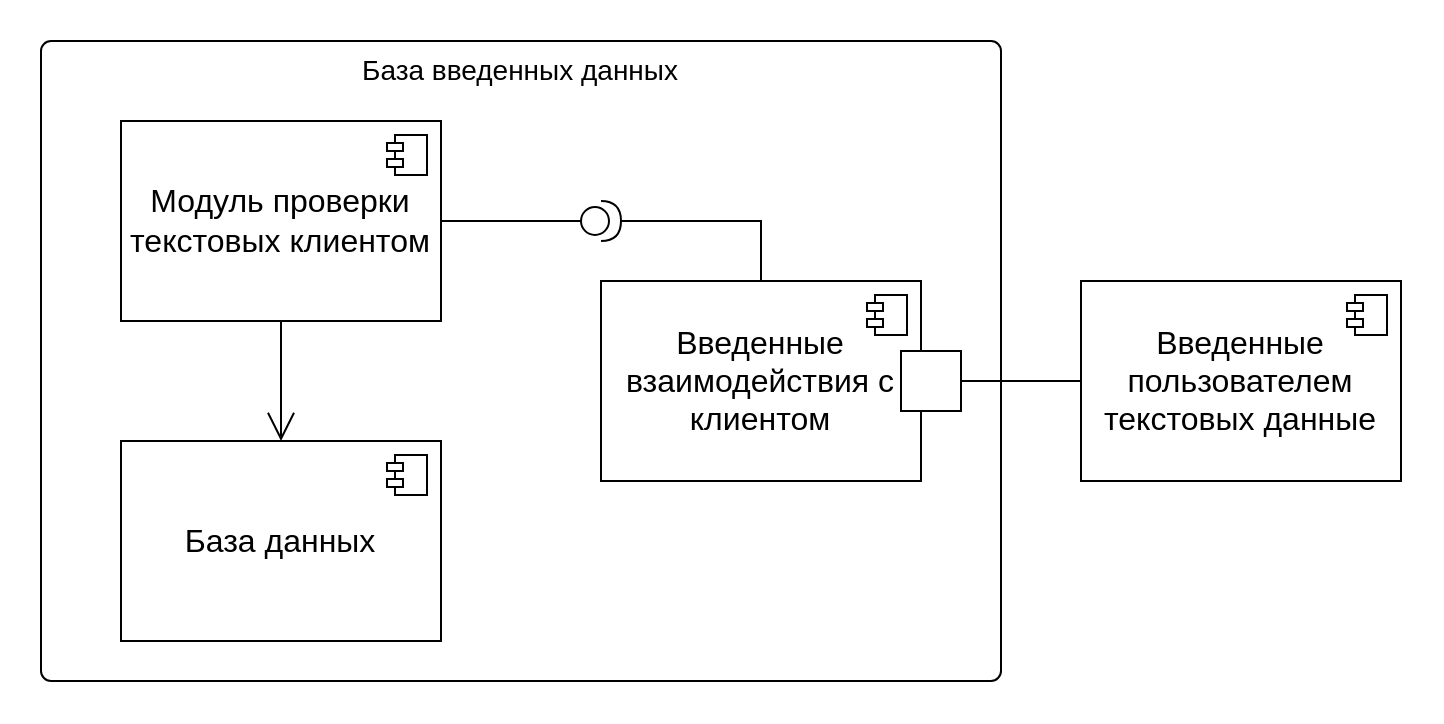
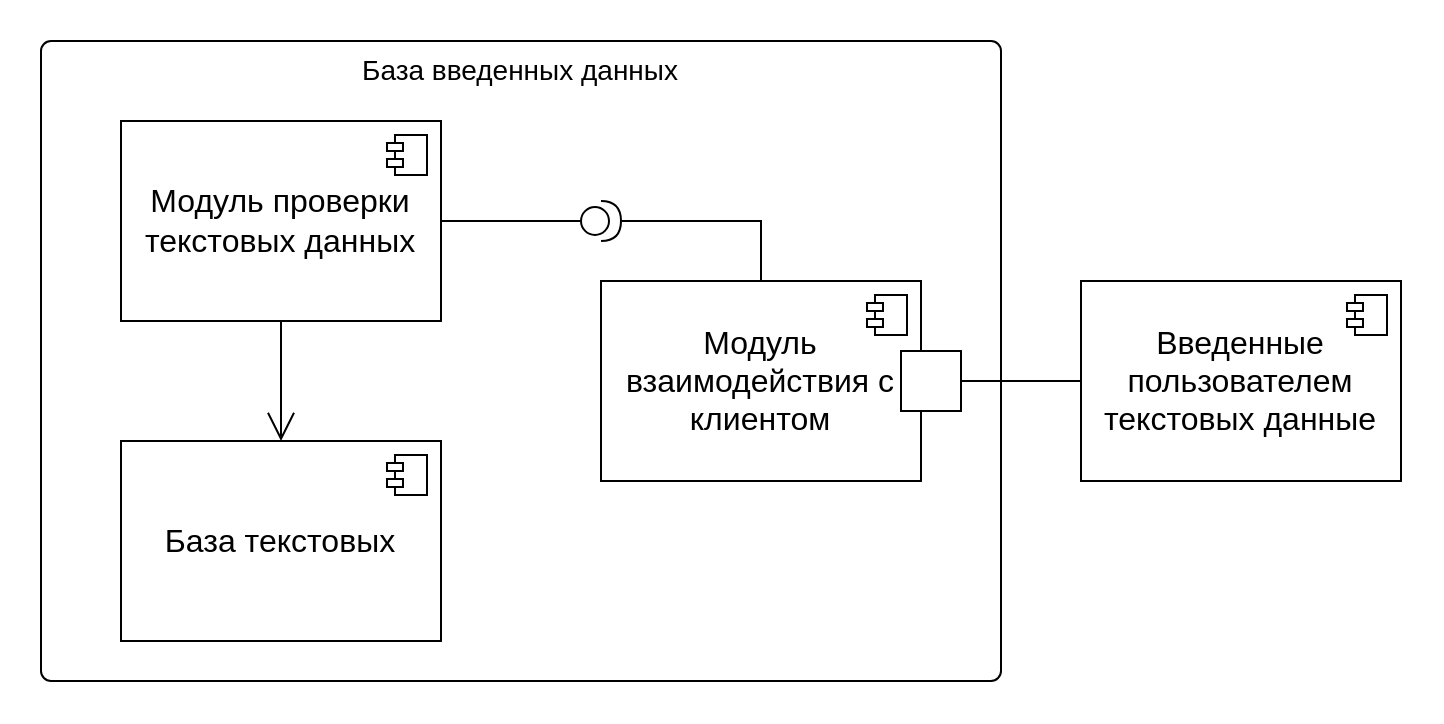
  <mxCell id="0" />
  <mxCell id="1" parent="0" />
  <mxCell id="2" value="База введенных данных" style="html=1;align=center;verticalAlign=top;rounded=1;absoluteArcSize=1;arcSize=10;dashed=0;whiteSpace=wrap;container=1;fixDash=0;recursiveResize=0;fontSize=14;" parent="1" vertex="1"><mxGeometry x="20" y="20" width="480" height="320" as="geometry" /></mxCell>
- <mxCell id="3" value="Модуль проверки текстовых клиентом" style="html=1;dropTarget=0;whiteSpace=wrap;fontSize=16;verticalAlign=middle;" parent="2" vertex="1"><mxGeometry x="40" y="40" width="160" height="100" as="geometry" /></mxCell>
+ <mxCell id="3" value="Модуль проверки текстовых данных" style="html=1;dropTarget=0;whiteSpace=wrap;fontSize=16;verticalAlign=middle;" parent="2" vertex="1"><mxGeometry x="40" y="40" width="160" height="100" as="geometry" /></mxCell>
  <mxCell id="4" value="" style="shape=module;jettyWidth=8;jettyHeight=4;" parent="3" vertex="1"><mxGeometry x="1" width="20" height="20" relative="1" as="geometry"><mxPoint x="-27" y="7" as="offset" /></mxGeometry></mxCell>
- <mxCell id="5" value="База данных" style="html=1;dropTarget=0;whiteSpace=wrap;fontSize=16;" parent="2" vertex="1"><mxGeometry x="40" y="200" width="160" height="100" as="geometry" /></mxCell>
+ <mxCell id="5" value="База текстовых" style="html=1;dropTarget=0;whiteSpace=wrap;fontSize=16;" parent="2" vertex="1"><mxGeometry x="40" y="200" width="160" height="100" as="geometry" /></mxCell>
  <mxCell id="6" value="" style="shape=module;jettyWidth=8;jettyHeight=4;" parent="5" vertex="1"><mxGeometry x="1" width="20" height="20" relative="1" as="geometry"><mxPoint x="-27" y="7" as="offset" /></mxGeometry></mxCell>
  <mxCell id="7" style="edgeStyle=orthogonalEdgeStyle;rounded=0;orthogonalLoop=1;jettySize=auto;html=1;exitX=1;exitY=0.5;exitDx=0;exitDy=0;exitPerimeter=0;endArrow=none;endFill=0;" parent="2" source="9" target="12" edge="1"><mxGeometry relative="1" as="geometry" /></mxCell>
  <mxCell id="8" style="edgeStyle=orthogonalEdgeStyle;rounded=0;orthogonalLoop=1;jettySize=auto;html=1;exitX=0;exitY=0.5;exitDx=0;exitDy=0;exitPerimeter=0;endArrow=none;endFill=0;" parent="2" source="9" target="3" edge="1"><mxGeometry relative="1" as="geometry" /></mxCell>
  <mxCell id="9" value="" style="shape=providedRequiredInterface;html=1;verticalLabelPosition=bottom;sketch=0;" parent="2" vertex="1"><mxGeometry x="270" y="80" width="20" height="20" as="geometry" /></mxCell>
  <mxCell id="10" value="" style="endArrow=open;dashed=0;endFill=0;endSize=12;html=1;rounded=0;" parent="2" source="3" target="5" edge="1"><mxGeometry width="160" relative="1" as="geometry"><mxPoint x="390" y="200" as="sourcePoint" /><mxPoint x="550" y="200" as="targetPoint" /></mxGeometry></mxCell>
  <mxCell id="11" value="" style="group" parent="2" vertex="1" connectable="0"><mxGeometry x="280" y="120" width="180" height="100" as="geometry" /></mxCell>
- <mxCell id="12" value="Введенные взаимодействия с клиентом" style="html=1;dropTarget=0;whiteSpace=wrap;fontSize=16;" parent="11" vertex="1"><mxGeometry width="160" height="100" as="geometry" /></mxCell>
+ <mxCell id="12" value="Модуль взаимодействия с клиентом" style="html=1;dropTarget=0;whiteSpace=wrap;fontSize=16;" parent="11" vertex="1"><mxGeometry width="160" height="100" as="geometry" /></mxCell>
  <mxCell id="13" value="" style="shape=module;jettyWidth=8;jettyHeight=4;" parent="12" vertex="1"><mxGeometry x="1" width="20" height="20" relative="1" as="geometry"><mxPoint x="-27" y="7" as="offset" /></mxGeometry></mxCell>
  <mxCell id="14" value="" style="html=1;rounded=0;" parent="11" vertex="1"><mxGeometry x="150" y="35" width="30" height="30" as="geometry" /></mxCell>
  <mxCell id="15" value="Введенные пользователем текстовых данные" style="html=1;dropTarget=0;whiteSpace=wrap;fontSize=16;" parent="1" vertex="1"><mxGeometry x="540" y="140" width="160" height="100" as="geometry" /></mxCell>
  <mxCell id="16" value="" style="shape=module;jettyWidth=8;jettyHeight=4;" parent="15" vertex="1"><mxGeometry x="1" width="20" height="20" relative="1" as="geometry"><mxPoint x="-27" y="7" as="offset" /></mxGeometry></mxCell>
  <mxCell id="17" value="" style="endArrow=none;html=1;rounded=0;align=center;verticalAlign=top;endFill=0;labelBackgroundColor=none;endSize=6;" parent="1" source="14" target="15" edge="1"><mxGeometry relative="1" as="geometry"><mxPoint x="550" y="215" as="targetPoint" /></mxGeometry></mxCell>
